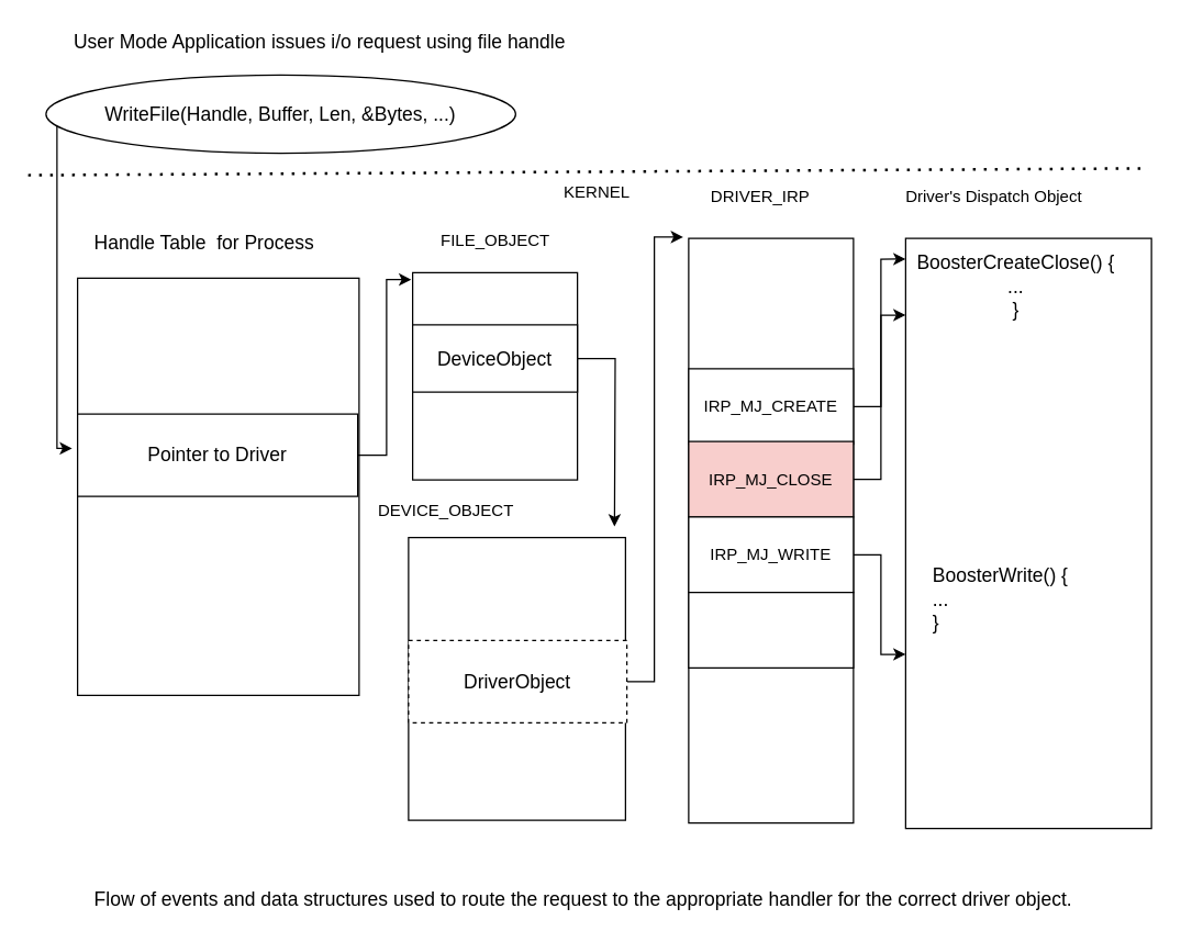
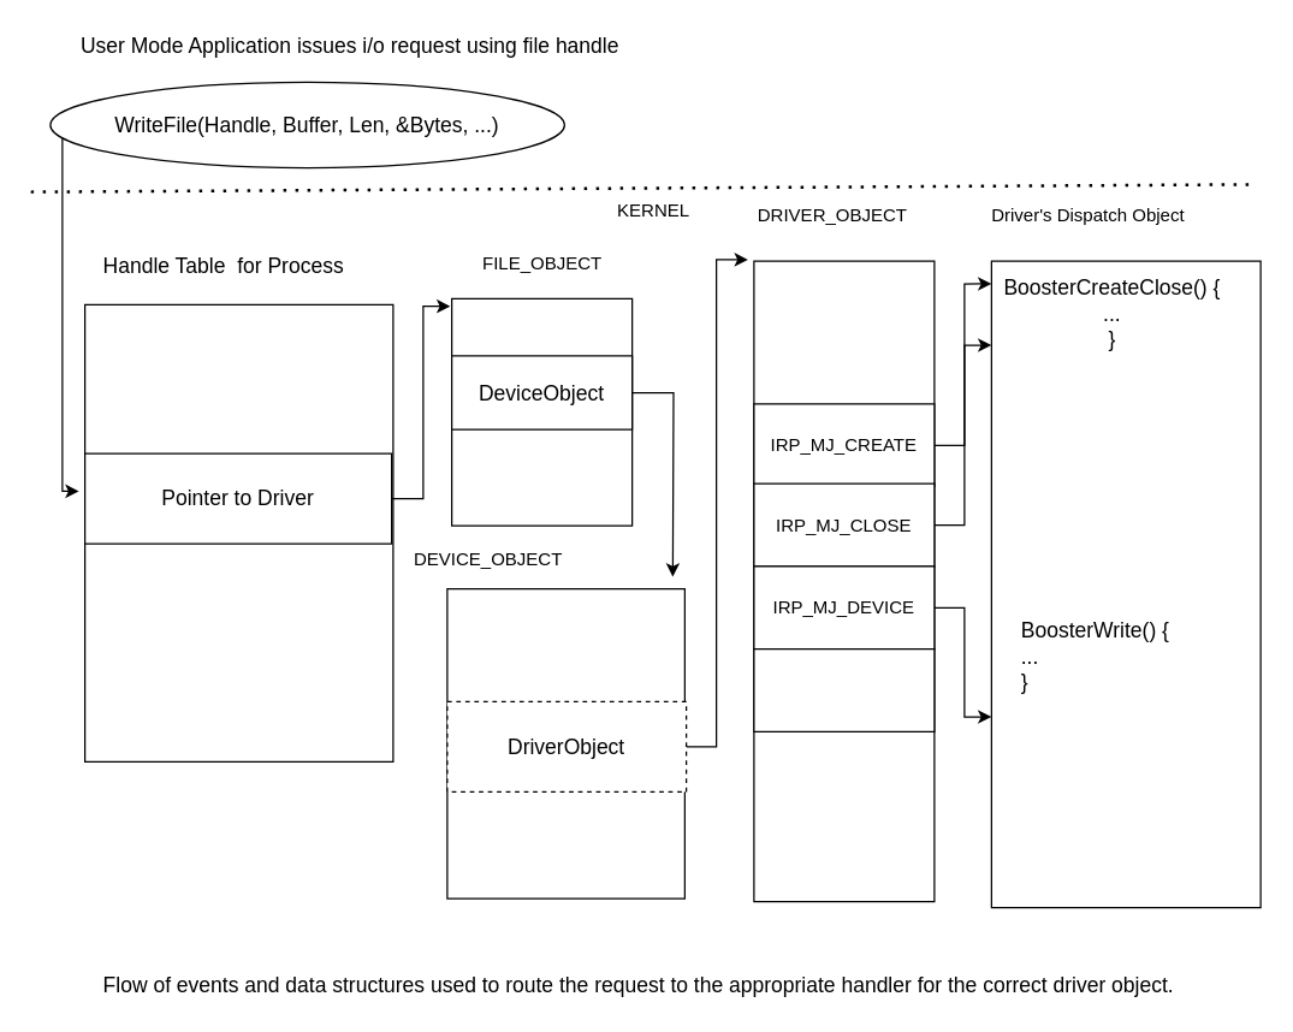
  <mxCell id="0" />
  <mxCell id="1" parent="0" />
  <mxCell id="2" style="edgeStyle=orthogonalEdgeStyle;rounded=0;orthogonalLoop=1;jettySize=auto;html=1;" edge="1" parent="1" source="3"><mxGeometry relative="1" as="geometry"><mxPoint x="52" y="326" as="targetPoint" /><Array as="points"><mxPoint x="41" y="326" /></Array></mxGeometry></mxCell>
  <mxCell id="3" value="&lt;font style=&quot;font-size: 14px&quot;&gt;WriteFile(Handle, Buffer, Len, &amp;amp;Bytes, ...)&lt;/font&gt;" style="ellipse;whiteSpace=wrap;html=1;" vertex="1" parent="1"><mxGeometry x="33" y="54" width="342" height="57" as="geometry" /></mxCell>
  <mxCell id="4" value="" style="whiteSpace=wrap;html=1;" vertex="1" parent="1"><mxGeometry x="56" y="202" width="205" height="304" as="geometry" /></mxCell>
  <mxCell id="5" value="&lt;font style=&quot;font-size: 14px&quot;&gt;Handle Table&amp;nbsp; for Process&lt;/font&gt;" style="text;html=1;align=center;verticalAlign=middle;resizable=0;points=[];autosize=1;" vertex="1" parent="1"><mxGeometry x="63" y="166" width="170" height="19" as="geometry" /></mxCell>
  <mxCell id="6" style="edgeStyle=orthogonalEdgeStyle;rounded=0;orthogonalLoop=1;jettySize=auto;html=1;exitX=1;exitY=0.5;exitDx=0;exitDy=0;" edge="1" parent="1" source="7"><mxGeometry relative="1" as="geometry"><mxPoint x="299" y="203" as="targetPoint" /><Array as="points"><mxPoint x="281" y="331" /></Array></mxGeometry></mxCell>
  <mxCell id="7" value="&lt;font style=&quot;font-size: 14px&quot;&gt;Pointer to Driver&lt;/font&gt;" style="whiteSpace=wrap;html=1;" vertex="1" parent="1"><mxGeometry x="56" y="301" width="204" height="60" as="geometry" /></mxCell>
  <mxCell id="8" value="" style="whiteSpace=wrap;html=1;" vertex="1" parent="1"><mxGeometry x="300" y="198" width="120" height="151" as="geometry" /></mxCell>
  <mxCell id="9" value="FILE_OBJECT" style="text;html=1;align=center;verticalAlign=middle;resizable=0;points=[];autosize=1;" vertex="1" parent="1"><mxGeometry x="315.5" y="166" width="89" height="18" as="geometry" /></mxCell>
  <mxCell id="10" style="edgeStyle=orthogonalEdgeStyle;rounded=0;orthogonalLoop=1;jettySize=auto;html=1;" edge="1" parent="1" source="11"><mxGeometry relative="1" as="geometry"><mxPoint x="447" y="383" as="targetPoint" /></mxGeometry></mxCell>
  <mxCell id="11" value="&lt;font style=&quot;font-size: 14px&quot;&gt;DeviceObject&lt;/font&gt;" style="whiteSpace=wrap;html=1;" vertex="1" parent="1"><mxGeometry x="300" y="236" width="120" height="49" as="geometry" /></mxCell>
  <mxCell id="12" value="" style="whiteSpace=wrap;html=1;" vertex="1" parent="1"><mxGeometry x="297" y="391" width="158" height="206" as="geometry" /></mxCell>
  <mxCell id="13" style="edgeStyle=orthogonalEdgeStyle;rounded=0;orthogonalLoop=1;jettySize=auto;html=1;exitX=1;exitY=0.5;exitDx=0;exitDy=0;" edge="1" parent="1" source="14"><mxGeometry relative="1" as="geometry"><mxPoint x="497" y="172" as="targetPoint" /><Array as="points"><mxPoint x="476" y="496" /><mxPoint x="476" y="172" /></Array></mxGeometry></mxCell>
  <mxCell id="14" value="&lt;font style=&quot;font-size: 14px&quot;&gt;DriverObject&lt;/font&gt;" style="whiteSpace=wrap;html=1;dashed=1;" vertex="1" parent="1"><mxGeometry x="297" y="466" width="159" height="60" as="geometry" /></mxCell>
  <mxCell id="15" value="DEVICE_OBJECT" style="text;html=1;align=center;verticalAlign=middle;resizable=0;points=[];autosize=1;" vertex="1" parent="1"><mxGeometry x="269" y="363" width="109" height="18" as="geometry" /></mxCell>
  <mxCell id="16" value="" style="whiteSpace=wrap;html=1;" vertex="1" parent="1"><mxGeometry x="501" y="173" width="120" height="426" as="geometry" /></mxCell>
- <mxCell id="17" value="DRIVER_IRP" style="text;html=1;align=center;verticalAlign=middle;resizable=0;points=[];autosize=1;" vertex="1" parent="1"><mxGeometry x="498" y="134" width="109" height="18" as="geometry" /></mxCell>
+ <mxCell id="17" value="DRIVER_OBJECT" style="text;html=1;align=center;verticalAlign=middle;resizable=0;points=[];autosize=1;" vertex="1" parent="1"><mxGeometry x="498" y="134" width="109" height="18" as="geometry" /></mxCell>
  <mxCell id="18" value="" style="whiteSpace=wrap;html=1;" vertex="1" parent="1"><mxGeometry x="659" y="173" width="179" height="430" as="geometry" /></mxCell>
  <mxCell id="19" value="Driver's Dispatch Object" style="text;html=1;align=center;verticalAlign=middle;resizable=0;points=[];autosize=1;" vertex="1" parent="1"><mxGeometry x="650" y="134" width="145" height="18" as="geometry" /></mxCell>
  <mxCell id="20" style="edgeStyle=orthogonalEdgeStyle;rounded=0;orthogonalLoop=1;jettySize=auto;html=1;exitX=1;exitY=0.5;exitDx=0;exitDy=0;entryX=0;entryY=0.035;entryDx=0;entryDy=0;entryPerimeter=0;" edge="1" parent="1" source="21" target="18"><mxGeometry relative="1" as="geometry"><mxPoint x="641" y="188" as="targetPoint" /><Array as="points"><mxPoint x="641" y="296" /><mxPoint x="641" y="188" /></Array></mxGeometry></mxCell>
  <mxCell id="21" value="IRP_MJ_CREATE" style="whiteSpace=wrap;html=1;" vertex="1" parent="1"><mxGeometry x="501" y="268" width="120" height="55" as="geometry" /></mxCell>
  <mxCell id="22" style="edgeStyle=orthogonalEdgeStyle;rounded=0;orthogonalLoop=1;jettySize=auto;html=1;entryX=0;entryY=0.13;entryDx=0;entryDy=0;entryPerimeter=0;" edge="1" parent="1" source="23" target="18"><mxGeometry relative="1" as="geometry"><mxPoint x="651" y="229" as="targetPoint" /></mxGeometry></mxCell>
- <mxCell id="23" value="IRP_MJ_CLOSE" style="whiteSpace=wrap;html=1;fillColor=#f8cecc;" vertex="1" parent="1"><mxGeometry x="501" y="321" width="120" height="55" as="geometry" /></mxCell>
+ <mxCell id="23" value="IRP_MJ_CLOSE" style="whiteSpace=wrap;html=1;" vertex="1" parent="1"><mxGeometry x="501" y="321" width="120" height="55" as="geometry" /></mxCell>
  <mxCell id="24" style="edgeStyle=orthogonalEdgeStyle;rounded=0;orthogonalLoop=1;jettySize=auto;html=1;exitX=1;exitY=0.5;exitDx=0;exitDy=0;entryX=0;entryY=0.705;entryDx=0;entryDy=0;entryPerimeter=0;" edge="1" parent="1" source="25" target="18"><mxGeometry relative="1" as="geometry" /></mxCell>
- <mxCell id="25" value="IRP_MJ_WRITE" style="whiteSpace=wrap;html=1;" vertex="1" parent="1"><mxGeometry x="501" y="376" width="120" height="55" as="geometry" /></mxCell>
+ <mxCell id="25" value="IRP_MJ_DEVICE" style="whiteSpace=wrap;html=1;" vertex="1" parent="1"><mxGeometry x="501" y="376" width="120" height="55" as="geometry" /></mxCell>
  <mxCell id="26" value="" style="whiteSpace=wrap;html=1;" vertex="1" parent="1"><mxGeometry x="501" y="431" width="120" height="55" as="geometry" /></mxCell>
  <mxCell id="27" value="&lt;font style=&quot;font-size: 14px&quot;&gt;BoosterCreateClose() {&lt;br&gt;...&lt;br&gt;}&lt;/font&gt;" style="text;html=1;align=center;verticalAlign=middle;resizable=0;points=[];autosize=1;" vertex="1" parent="1"><mxGeometry x="662" y="183" width="154" height="49" as="geometry" /></mxCell>
  <mxCell id="28" value="&lt;font style=&quot;font-size: 14px&quot;&gt;BoosterWrite() {&lt;br&gt;...&lt;br&gt;}&lt;/font&gt;" style="text;whiteSpace=wrap;html=1;" vertex="1" parent="1"><mxGeometry x="677" y="404" width="128" height="84" as="geometry" /></mxCell>
  <mxCell id="29" value="&lt;font style=&quot;font-size: 14px&quot;&gt;User Mode Application issues i/o request using file handle&amp;nbsp;&lt;/font&gt;" style="text;html=1;align=center;verticalAlign=middle;resizable=0;points=[];autosize=1;" vertex="1" parent="1"><mxGeometry x="48" y="20" width="372" height="19" as="geometry" /></mxCell>
  <mxCell id="30" value="" style="endArrow=none;dashed=1;html=1;dashPattern=1 3;strokeWidth=2;" edge="1" parent="1"><mxGeometry width="50" height="50" relative="1" as="geometry"><mxPoint x="20" y="127" as="sourcePoint" /><mxPoint x="836" y="122" as="targetPoint" /></mxGeometry></mxCell>
  <mxCell id="31" value="KERNEL" style="text;html=1;align=center;verticalAlign=middle;resizable=0;points=[];autosize=1;" vertex="1" parent="1"><mxGeometry x="404.5" y="131" width="58" height="18" as="geometry" /></mxCell>
  <mxCell id="32" value="&lt;font style=&quot;font-size: 14px&quot;&gt;Flow of events and data structures used to route the request to the appropriate handler for the correct driver object.&lt;/font&gt;" style="text;html=1;align=center;verticalAlign=middle;resizable=0;points=[];autosize=1;" vertex="1" parent="1"><mxGeometry x="63" y="645" width="722" height="19" as="geometry" /></mxCell>
